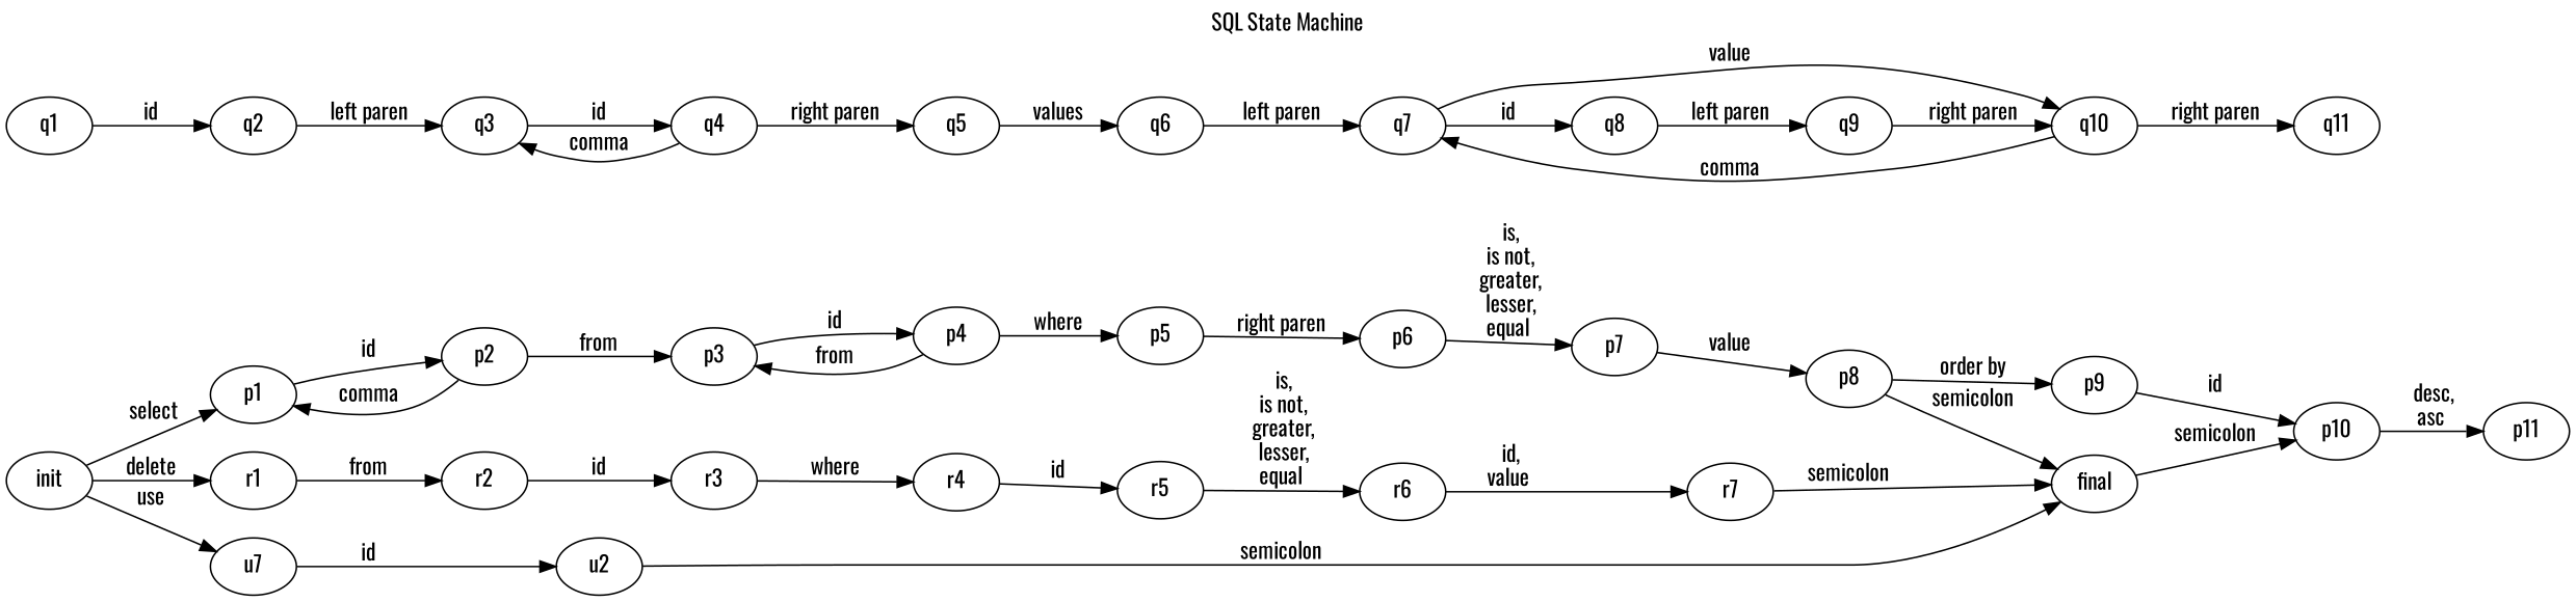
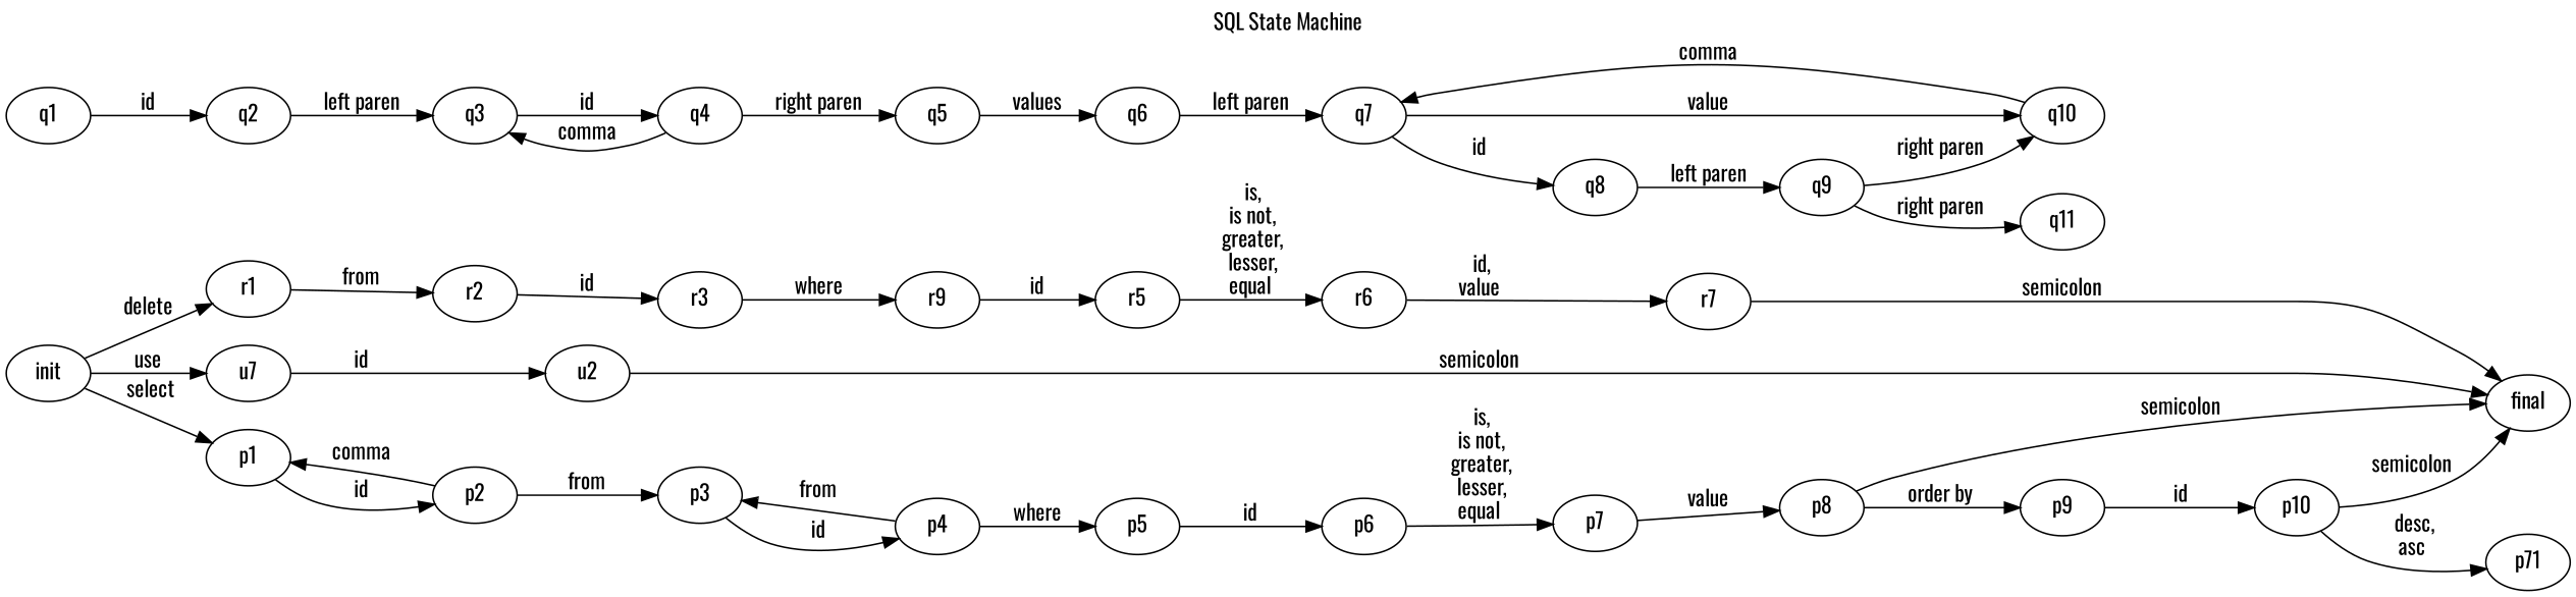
  digraph {
    fontname=Oswald
    label="SQL State Machine"
    labelloc=t
    rankdir=LR
    node [fontname=Oswald]
    edge [fontname=Oswald]
    init
    p1
    r1
    n4 [label=u7]
    q1
    q2
    p2
    r2
    u2
    q3
    p3
    r3
    final
    q4
    q5
    q6
    q7
    q10
    q8
    q11
    q9
    p4
    p5
    p6
    p7
    p8
    p9
    p10
-   p11
-   r4
+   p11 [label=p71]
+   r4 [label=r9]
    r5
    r6
    r7
    init -> p1 [label=" select"]
    init -> r1 [label=" delete "]
    init -> n4 [label=" use "]
    p1 -> p2 [label=" id "]
    r1 -> r2 [label=" from "]
    n4 -> u2 [label=" id "]
    q1 -> q2 [label=" id "]
    q2 -> q3 [label=" left paren "]
    p2 -> p1 [label=" comma "]
    p2 -> p3 [label=" from "]
    r2 -> r3 [label=" id "]
    u2 -> final [label=" semicolon "]
    q3 -> q4 [label=" id "]
    p3 -> p4 [label=" id "]
    r3 -> r4 [label=" where "]
    q4 -> q3 [label=" comma "]
    q4 -> q5 [label=" right paren "]
    q5 -> q6 [label=" values "]
    q6 -> q7 [label=" left paren "]
    q7 -> q10 [label=" value "]
    q7 -> q8 [label=" id "]
    q10 -> q7 [label=" comma "]
-   q10 -> q11 [label=" right paren "]
+   q9 -> q11 [label=" right paren "]
    q8 -> q9 [label=" left paren "]
    q9 -> q10 [label=" right paren "]
    p4 -> p3 [label=" from "]
    p4 -> p5 [label=" where "]
-   p5 -> p6 [label=" right paren "]
+   p5 -> p6 [label=" id "]
    p6 -> p7 [label=" is,\n is not,\n greater,\n lesser,\n equal "]
    p7 -> p8 [label=" value "]
    p8 -> final [label=" semicolon "]
    p8 -> p9 [label=" order by "]
    p9 -> p10 [label=" id "]
-   final -> p10 [label=" semicolon "]
+   p10 -> final [label=" semicolon "]
    p10 -> p11 [label=" desc,\n asc "]
    r4 -> r5 [label=" id "]
    r5 -> r6 [label=" is,\n is not,\n greater,\n lesser,\n equal "]
    r6 -> r7 [label=" id,\n value "]
    r7 -> final [label=" semicolon "]
  }
